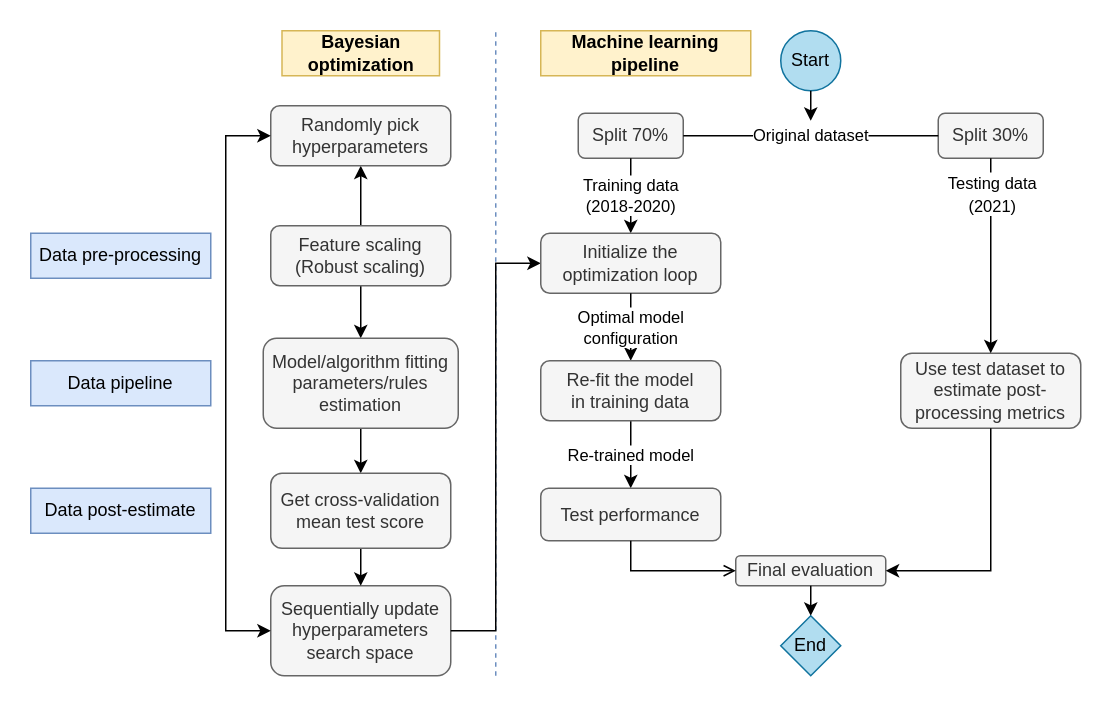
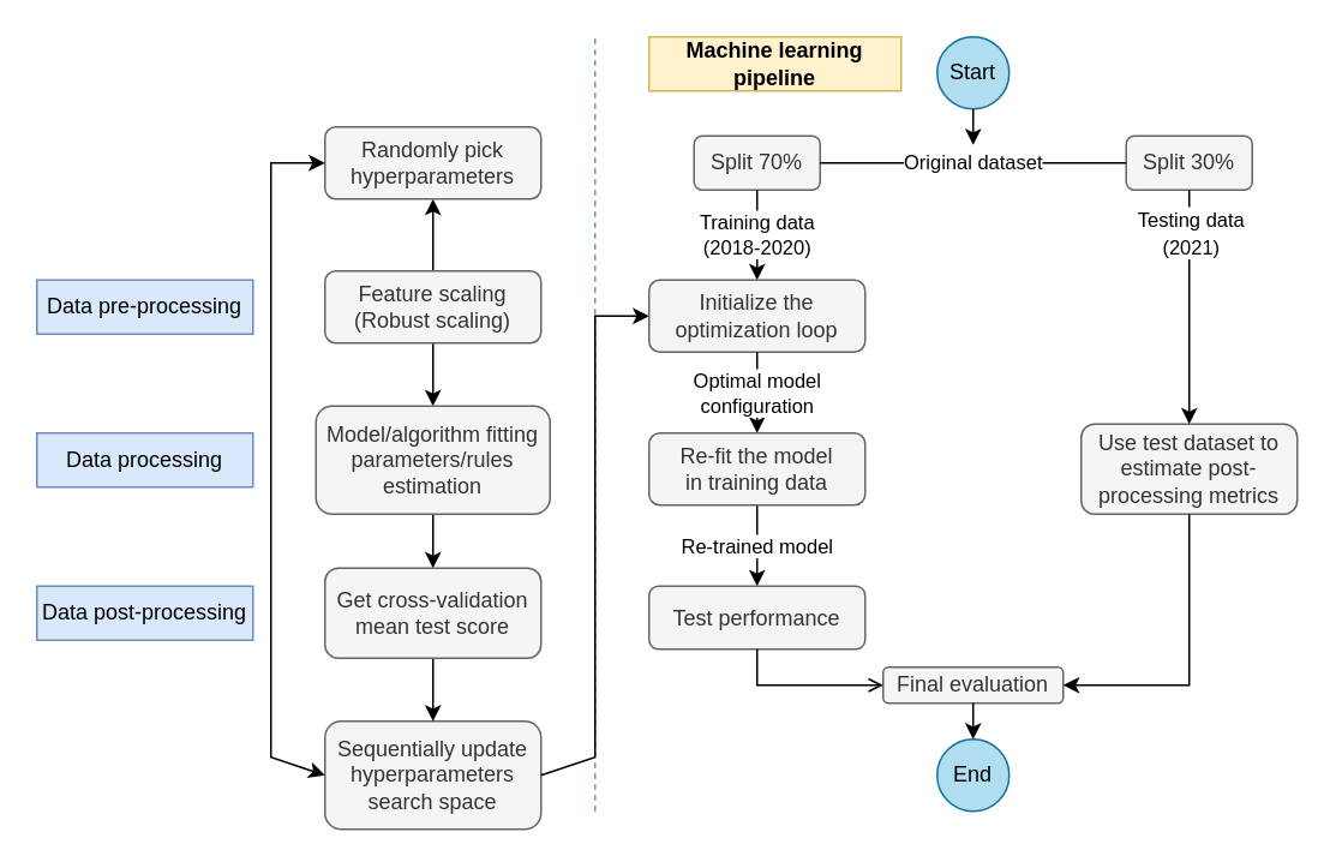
  <mxCell id="0" />
  <mxCell id="1" parent="0" />
  <mxCell id="2" value="Use test dataset to estimate post-processing metrics" style="rounded=1;whiteSpace=wrap;html=1;fillColor=#f5f5f5;fontColor=#333333;strokeColor=#666666;" parent="1" vertex="1"><mxGeometry x="600" y="235" width="120" height="50" as="geometry" /></mxCell>
  <mxCell id="3" value="" style="edgeStyle=orthogonalEdgeStyle;rounded=0;orthogonalLoop=1;jettySize=auto;html=1;" parent="1" source="5" target="7" edge="1"><mxGeometry relative="1" as="geometry" /></mxCell>
  <mxCell id="4" value="" style="edgeStyle=orthogonalEdgeStyle;rounded=0;orthogonalLoop=1;jettySize=auto;html=1;" parent="1" source="5" target="10" edge="1"><mxGeometry relative="1" as="geometry" /></mxCell>
  <mxCell id="5" value="Feature scaling&lt;br&gt;(Robust scaling)" style="rounded=1;whiteSpace=wrap;html=1;fillColor=#f5f5f5;fontColor=#333333;strokeColor=#666666;" parent="1" vertex="1"><mxGeometry x="180" y="150" width="120" height="40" as="geometry" /></mxCell>
  <mxCell id="6" value="" style="edgeStyle=orthogonalEdgeStyle;rounded=0;orthogonalLoop=1;jettySize=auto;html=1;entryX=0.5;entryY=0;entryDx=0;entryDy=0;" parent="1" source="7" target="12" edge="1"><mxGeometry relative="1" as="geometry"><mxPoint x="240" y="300" as="targetPoint" /></mxGeometry></mxCell>
  <mxCell id="7" value="Model/algorithm fitting parameters/rules estimation" style="whiteSpace=wrap;html=1;rounded=1;fillColor=#f5f5f5;fontColor=#333333;strokeColor=#666666;" parent="1" vertex="1"><mxGeometry x="175" y="225" width="130" height="60" as="geometry" /></mxCell>
- <mxCell id="8" value="&lt;b&gt;Bayesian optimization&lt;/b&gt;" style="text;html=1;strokeColor=#d6b656;fillColor=#fff2cc;align=center;verticalAlign=middle;whiteSpace=wrap;rounded=0;" parent="1" vertex="1"><mxGeometry x="187.5" y="20" width="105" height="30" as="geometry" /></mxCell>
- <mxCell id="9" value="Sequentially update hyperparameters search space" style="whiteSpace=wrap;html=1;rounded=1;fillColor=#f5f5f5;fontColor=#333333;strokeColor=#666666;" parent="1" vertex="1"><mxGeometry x="180" y="390" width="120" height="60" as="geometry" /></mxCell>
+ <mxCell id="9" value="Sequentially update hyperparameters search space" style="whiteSpace=wrap;html=1;rounded=1;fillColor=#f5f5f5;fontColor=#333333;strokeColor=#666666;" parent="1" vertex="1"><mxGeometry x="180" y="400" width="120" height="60" as="geometry" /></mxCell>
  <mxCell id="10" value="Randomly pick hyperparameters" style="whiteSpace=wrap;html=1;rounded=1;fillColor=#f5f5f5;fontColor=#333333;strokeColor=#666666;" parent="1" vertex="1"><mxGeometry x="180" y="70" width="120" height="40" as="geometry" /></mxCell>
  <mxCell id="11" value="" style="edgeStyle=orthogonalEdgeStyle;rounded=0;orthogonalLoop=1;jettySize=auto;html=1;" parent="1" source="12" target="9" edge="1"><mxGeometry relative="1" as="geometry" /></mxCell>
  <mxCell id="12" value="Get cross-validation mean test score" style="whiteSpace=wrap;html=1;rounded=1;fillColor=#f5f5f5;fontColor=#333333;strokeColor=#666666;" parent="1" vertex="1"><mxGeometry x="180" y="315" width="120" height="50" as="geometry" /></mxCell>
  <mxCell id="13" value="" style="endArrow=classic;startArrow=classic;html=1;rounded=0;exitX=0;exitY=0.5;exitDx=0;exitDy=0;entryX=0;entryY=0.5;entryDx=0;entryDy=0;" parent="1" source="9" target="10" edge="1"><mxGeometry width="50" height="50" relative="1" as="geometry"><mxPoint x="110" y="400" as="sourcePoint" /><mxPoint x="150" y="90" as="targetPoint" /><Array as="points"><mxPoint x="150" y="420" /><mxPoint x="150" y="90" /></Array></mxGeometry></mxCell>
  <mxCell id="14" value="Data pre-processing" style="text;html=1;strokeColor=#6c8ebf;fillColor=#dae8fc;align=center;verticalAlign=middle;whiteSpace=wrap;rounded=0;" parent="1" vertex="1"><mxGeometry x="20" y="155" width="120" height="30" as="geometry" /></mxCell>
- <mxCell id="15" value="Data pipeline" style="text;html=1;strokeColor=#6c8ebf;fillColor=#dae8fc;align=center;verticalAlign=middle;whiteSpace=wrap;rounded=0;" parent="1" vertex="1"><mxGeometry x="20" y="240" width="120" height="30" as="geometry" /></mxCell>
- <mxCell id="16" value="Data post-estimate" style="text;html=1;strokeColor=#6c8ebf;fillColor=#dae8fc;align=center;verticalAlign=middle;whiteSpace=wrap;rounded=0;" parent="1" vertex="1"><mxGeometry x="20" y="325" width="120" height="30" as="geometry" /></mxCell>
+ <mxCell id="15" value="Data processing" style="text;html=1;strokeColor=#6c8ebf;fillColor=#dae8fc;align=center;verticalAlign=middle;whiteSpace=wrap;rounded=0;" parent="1" vertex="1"><mxGeometry x="20" y="240" width="120" height="30" as="geometry" /></mxCell>
+ <mxCell id="16" value="Data post-processing" style="text;html=1;strokeColor=#6c8ebf;fillColor=#dae8fc;align=center;verticalAlign=middle;whiteSpace=wrap;rounded=0;" parent="1" vertex="1"><mxGeometry x="20" y="325" width="120" height="30" as="geometry" /></mxCell>
  <mxCell id="17" value="Re-trained model" style="edgeStyle=orthogonalEdgeStyle;rounded=0;orthogonalLoop=1;jettySize=auto;html=1;exitX=0.5;exitY=1;exitDx=0;exitDy=0;" parent="1" source="33" target="18" edge="1"><mxGeometry relative="1" as="geometry"><mxPoint x="420" y="300" as="sourcePoint" /></mxGeometry></mxCell>
  <mxCell id="18" value="Test performance" style="whiteSpace=wrap;html=1;rounded=1;fillColor=#f5f5f5;fontColor=#333333;strokeColor=#666666;" parent="1" vertex="1"><mxGeometry x="360" y="325" width="120" height="35" as="geometry" /></mxCell>
  <mxCell id="19" value="Final evaluation" style="whiteSpace=wrap;html=1;rounded=1;fillColor=#f5f5f5;fontColor=#333333;strokeColor=#666666;" parent="1" vertex="1"><mxGeometry x="490" y="370" width="100" height="20" as="geometry" /></mxCell>
  <mxCell id="20" value="" style="endArrow=open;html=1;rounded=0;exitX=0.5;exitY=1;exitDx=0;exitDy=0;entryX=0;entryY=0.5;entryDx=0;entryDy=0;" parent="1" source="18" target="19" edge="1"><mxGeometry width="50" height="50" relative="1" as="geometry"><mxPoint x="490" y="345" as="sourcePoint" /><mxPoint x="540" y="295" as="targetPoint" /><Array as="points"><mxPoint x="420" y="380" /></Array><mxPoint as="offset" /></mxGeometry></mxCell>
  <mxCell id="21" value="" style="endArrow=classic;html=1;rounded=0;exitX=0.5;exitY=1;exitDx=0;exitDy=0;entryX=1;entryY=0.5;entryDx=0;entryDy=0;" parent="1" source="2" target="19" edge="1"><mxGeometry width="50" height="50" relative="1" as="geometry"><mxPoint x="490" y="300" as="sourcePoint" /><mxPoint x="540" y="250" as="targetPoint" /><Array as="points"><mxPoint x="660" y="380" /></Array></mxGeometry></mxCell>
  <mxCell id="22" value="&lt;b&gt;Machine learning pipeline&lt;/b&gt;" style="text;html=1;strokeColor=#d6b656;fillColor=#fff2cc;align=center;verticalAlign=middle;whiteSpace=wrap;rounded=0;" parent="1" vertex="1"><mxGeometry x="360" y="20" width="140" height="30" as="geometry" /></mxCell>
  <mxCell id="23" value="" style="endArrow=none;dashed=1;html=1;rounded=0;fillColor=#dae8fc;strokeColor=#6c8ebf;" parent="1" edge="1"><mxGeometry width="50" height="50" relative="1" as="geometry"><mxPoint x="330" y="450" as="sourcePoint" /><mxPoint x="330" y="20" as="targetPoint" /></mxGeometry></mxCell>
  <mxCell id="24" value="" style="endArrow=classic;html=1;rounded=0;exitX=1;exitY=0.5;exitDx=0;exitDy=0;entryX=0;entryY=0.5;entryDx=0;entryDy=0;" parent="1" source="9" edge="1" target="31"><mxGeometry width="50" height="50" relative="1" as="geometry"><mxPoint x="340" y="490" as="sourcePoint" /><mxPoint x="380" y="250" as="targetPoint" /><Array as="points"><mxPoint x="330" y="420" /><mxPoint x="330" y="175" /></Array></mxGeometry></mxCell>
  <mxCell id="25" value="Split 70%" style="rounded=1;whiteSpace=wrap;html=1;fillColor=#f5f5f5;fontColor=#333333;strokeColor=#666666;" parent="1" vertex="1"><mxGeometry x="385" y="75" width="70" height="30" as="geometry" /></mxCell>
  <mxCell id="26" value="Split 30%" style="rounded=1;whiteSpace=wrap;html=1;fillColor=#f5f5f5;fontColor=#333333;strokeColor=#666666;" parent="1" vertex="1"><mxGeometry x="625" y="75" width="70" height="30" as="geometry" /></mxCell>
  <mxCell id="27" value="Training data&lt;br&gt;(2018-2020)" style="endArrow=classic;html=1;rounded=0;exitX=0.5;exitY=1;exitDx=0;exitDy=0;entryX=0.5;entryY=0;entryDx=0;entryDy=0;" parent="1" source="25" target="31" edge="1"><mxGeometry width="50" height="50" relative="1" as="geometry"><mxPoint x="510" y="130" as="sourcePoint" /><mxPoint x="420" y="160" as="targetPoint" /></mxGeometry></mxCell>
  <mxCell id="28" value="" style="endArrow=classic;html=1;rounded=0;entryX=0.5;entryY=0;entryDx=0;entryDy=0;exitX=0.5;exitY=1;exitDx=0;exitDy=0;" parent="1" source="26" target="2" edge="1"><mxGeometry width="50" height="50" relative="1" as="geometry"><mxPoint x="640" y="120" as="sourcePoint" /><mxPoint x="670" y="120" as="targetPoint" /></mxGeometry></mxCell>
  <mxCell id="29" value="&lt;font style=&quot;font-size: 11px;&quot;&gt;Testing data&lt;br&gt;(2021)&lt;/font&gt;" style="edgeLabel;html=1;align=center;verticalAlign=middle;resizable=0;points=[];fontSize=12;" parent="28" vertex="1" connectable="0"><mxGeometry x="-0.652" relative="1" as="geometry"><mxPoint as="offset" /></mxGeometry></mxCell>
  <mxCell id="30" value="Original dataset" style="endArrow=none;html=1;rounded=0;exitX=1;exitY=0.5;exitDx=0;exitDy=0;entryX=0;entryY=0.5;entryDx=0;entryDy=0;" parent="1" source="25" target="26" edge="1"><mxGeometry width="50" height="50" relative="1" as="geometry"><mxPoint x="540" y="120" as="sourcePoint" /><mxPoint x="590" y="70" as="targetPoint" /></mxGeometry></mxCell>
  <mxCell id="31" value="Initialize the optimization loop" style="rounded=1;whiteSpace=wrap;html=1;fillColor=#f5f5f5;fontColor=#333333;strokeColor=#666666;" parent="1" vertex="1"><mxGeometry x="360" y="155" width="120" height="40" as="geometry" /></mxCell>
  <mxCell id="32" value="Optimal model&lt;br&gt;configuration" style="endArrow=classic;html=1;rounded=0;exitX=0.5;exitY=1;exitDx=0;exitDy=0;entryX=0.5;entryY=0;entryDx=0;entryDy=0;" parent="1" source="31" target="33" edge="1"><mxGeometry width="50" height="50" relative="1" as="geometry"><mxPoint x="419.5" y="210" as="sourcePoint" /><mxPoint x="419.5" y="265" as="targetPoint" /></mxGeometry></mxCell>
  <mxCell id="33" value="Re-fit the model&lt;br&gt;in training data" style="whiteSpace=wrap;html=1;rounded=1;fillColor=#f5f5f5;fontColor=#333333;strokeColor=#666666;" parent="1" vertex="1"><mxGeometry x="360" y="240" width="120" height="40" as="geometry" /></mxCell>
  <mxCell id="34" value="&lt;font style=&quot;font-size: 12px;&quot;&gt;Start&lt;/font&gt;" style="ellipse;whiteSpace=wrap;html=1;fontSize=11;fillColor=#b1ddf0;strokeColor=#10739e;" parent="1" vertex="1"><mxGeometry x="520" y="20" width="40" height="40" as="geometry" /></mxCell>
  <mxCell id="35" value="" style="endArrow=classic;html=1;rounded=0;fontSize=12;exitX=0.5;exitY=1;exitDx=0;exitDy=0;" parent="1" source="34" edge="1"><mxGeometry width="50" height="50" relative="1" as="geometry"><mxPoint x="660" y="50" as="sourcePoint" /><mxPoint x="540" y="80" as="targetPoint" /></mxGeometry></mxCell>
- <mxCell id="36" value="&lt;font style=&quot;font-size: 12px;&quot;&gt;End&lt;/font&gt;" style="rhombus;whiteSpace=wrap;html=1;fontSize=11;fillColor=#b1ddf0;strokeColor=#10739e;" parent="1" vertex="1"><mxGeometry x="520" y="410" width="40" height="40" as="geometry" /></mxCell>
+ <mxCell id="36" value="&lt;font style=&quot;font-size: 12px;&quot;&gt;End&lt;/font&gt;" style="ellipse;whiteSpace=wrap;html=1;fontSize=11;fillColor=#b1ddf0;strokeColor=#10739e;" parent="1" vertex="1"><mxGeometry x="520" y="410" width="40" height="40" as="geometry" /></mxCell>
  <mxCell id="37" value="" style="endArrow=classic;html=1;rounded=0;fontSize=11;exitX=0.5;exitY=1;exitDx=0;exitDy=0;entryX=0.5;entryY=0;entryDx=0;entryDy=0;" parent="1" source="19" target="36" edge="1"><mxGeometry width="50" height="50" relative="1" as="geometry"><mxPoint x="385" y="440" as="sourcePoint" /><mxPoint x="435" y="390" as="targetPoint" /></mxGeometry></mxCell>
